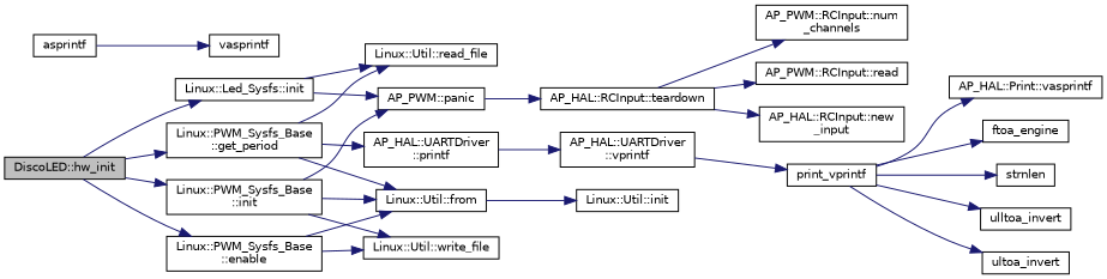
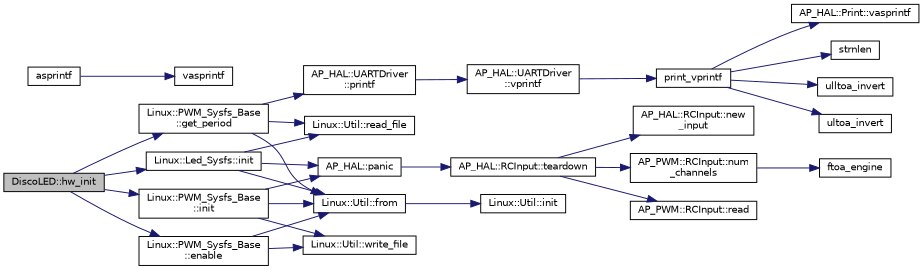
  digraph {
    rankdir=LR
    node [color=black fillcolor=white fontname=Helvetica fontsize=10 shape=record style=filled]
    edge [color=midnightblue fontname=Helvetica fontsize=10 labelfontname=Helvetica labelfontsize=10 style=solid]
    n1 [fillcolor=grey75 fontcolor=black height=0.2 label="DiscoLED::hw_init" width=0.4]
    n2 [height=0.2 label="Linux::Led_Sysfs::init" width=0.4]
    n3 [height=0.2 label="Linux::PWM_Sysfs_Base\l::get_period" width=0.4]
    n4 [height=0.2 label="Linux::PWM_Sysfs_Base\l::init" width=0.4]
    n5 [height=0.2 label="Linux::PWM_Sysfs_Base\l::enable" width=0.4]
-   n6 [height=0.2 label="AP_PWM::panic" width=0.4]
+   n6 [height=0.2 label="AP_HAL::panic" width=0.4]
    n7 [height=0.2 label="Linux::Util::from" width=0.4]
    n8 [height=0.2 label="Linux::Util::read_file" width=0.4]
    n9 [height=0.2 label="AP_HAL::UARTDriver\l::printf" width=0.4]
    n10 [height=0.2 label="Linux::Util::write_file" width=0.4]
    n11 [height=0.2 label=asprintf width=0.4]
    n12 [height=0.2 label=vasprintf width=0.4]
    n13 [height=0.2 label="AP_HAL::RCInput::teardown" width=0.4]
    n14 [height=0.2 label="Linux::Util::init" width=0.4]
    n15 [height=0.2 label="AP_HAL::RCInput::new\l_input" width=0.4]
    n16 [height=0.2 label="AP_PWM::RCInput::num\l_channels" width=0.4]
    n17 [height=0.2 label="AP_PWM::RCInput::read" width=0.4]
    n18 [height=0.2 label="AP_HAL::UARTDriver\l::vprintf" width=0.4]
    n19 [height=0.2 label=print_vprintf width=0.4]
    n20 [height=0.2 label="AP_HAL::Print::vasprintf" width=0.4]
    n21 [height=0.2 label=ftoa_engine width=0.4]
    n22 [height=0.2 label=strnlen width=0.4]
    n23 [height=0.2 label=ulltoa_invert width=0.4]
    n24 [height=0.2 label=ultoa_invert width=0.4]
    n1 -> n2
    n1 -> n3
    n1 -> n4
    n1 -> n5
    n2 -> n6
+   n2 -> n7
    n2 -> n8
    n3 -> n7
    n3 -> n8
    n3 -> n9
    n4 -> n6
    n4 -> n7
    n4 -> n10
    n5 -> n7
    n5 -> n10
    n6 -> n13
    n7 -> n14
    n9 -> n18
    n11 -> n12
    n13 -> n15
    n13 -> n16
    n13 -> n17
    n18 -> n19
    n19 -> n20
-   n19 -> n21
+   n16 -> n21
    n19 -> n22
    n19 -> n23
    n19 -> n24
  }
